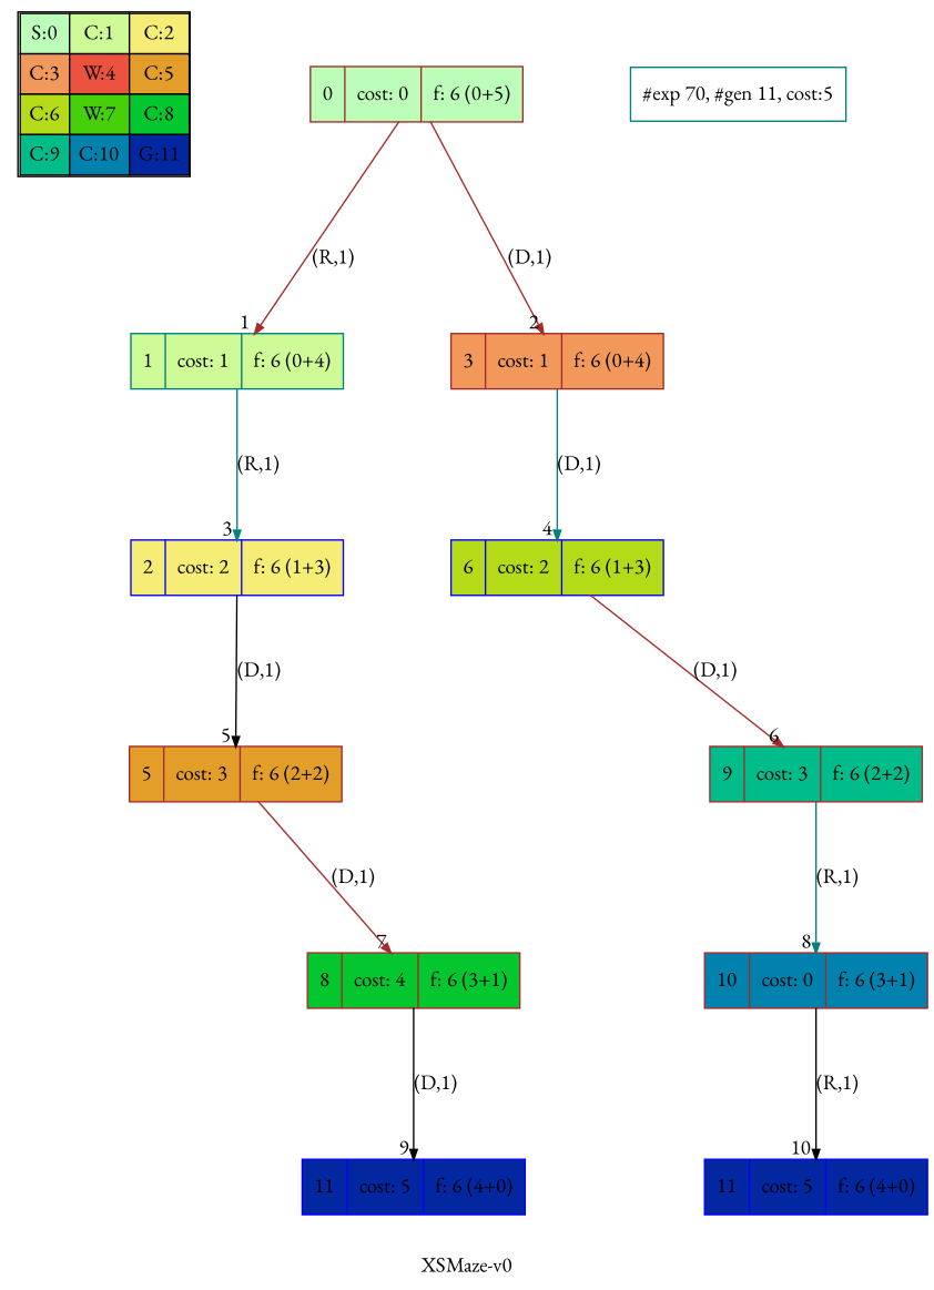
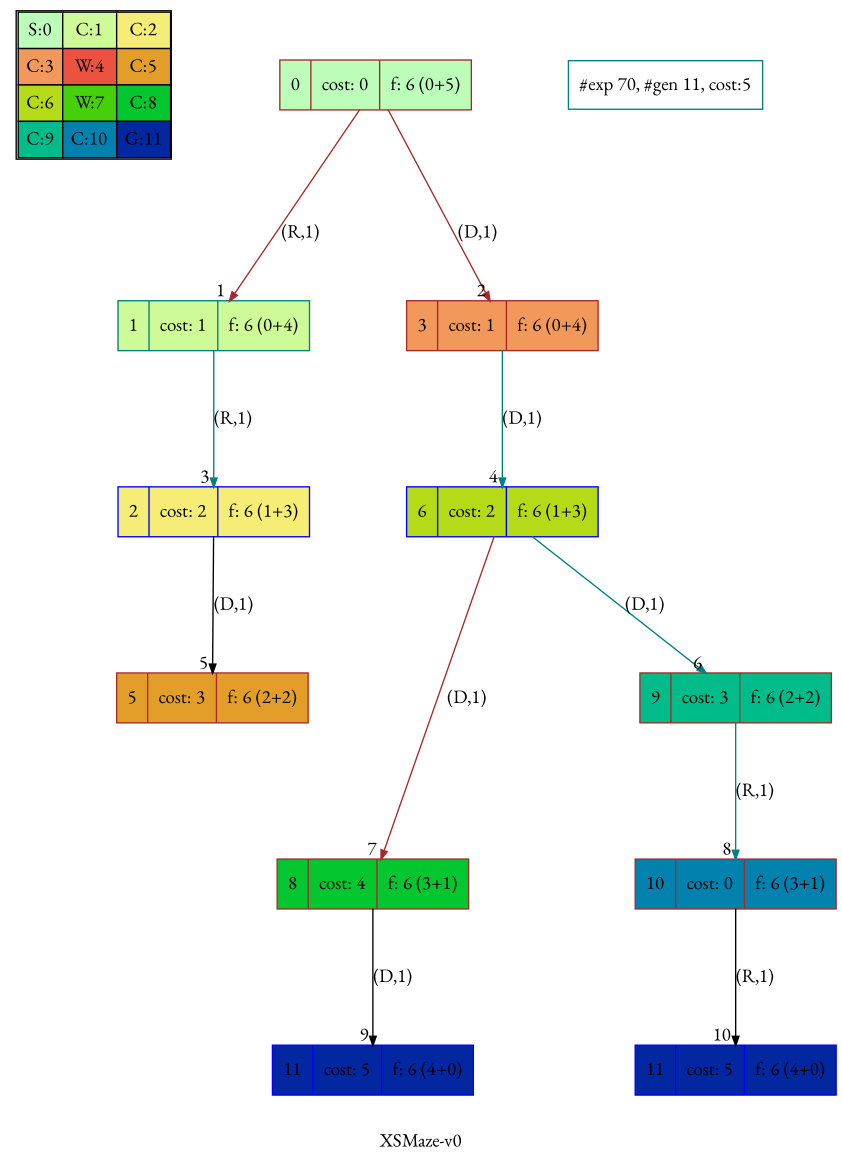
  digraph {
    fontname="EB Garamond"
    label="XSMaze-v0"
    nodesep=1
    ranksep=1.2
    node [fontname="EB Garamond" shape=record color=brown style=filled]
    edge [arrowsize=0.7 color=teal fontname="EB Garamond"]
    n1 [label=<<table border="1" cellpadding="5" cellspacing="0" cellborder="1"><tr><td bgcolor="0.32745098 0.267733   0.99083125 1.        ">S:0</td><td bgcolor="0.24117647 0.39545121 0.97940977 1.        ">C:1</td><td bgcolor="0.15490196 0.51591783 0.96349314 1.        ">C:2</td></tr><tr><td bgcolor="0.06862745 0.62692381 0.94315443 1.        ">C:3</td><td bgcolor="0.01764706 0.72643357 0.91848699 1.        ">W:4</td><td bgcolor="0.10392157 0.81262237 0.88960401 1.        ">C:5</td></tr><tr><td bgcolor="0.19803922 0.88960401 0.8534438  1.        ">C:6</td><td bgcolor="0.28431373 0.94315443 0.81619691 1.        ">W:7</td><td bgcolor="0.37058824 0.97940977 0.77520398 1.        ">C:8</td></tr><tr><td bgcolor="0.45686275 0.99770518 0.73065313 1.        ">C:9</td><td bgcolor="0.54313725 0.99770518 0.68274886 1.        ">C:10</td><td bgcolor="0.62941176 0.97940977 0.63171101 1.        ">G:11</td></tr></table>> shape=plaintext color="" style=""]
    n2 [fillcolor="0.32745098 0.267733   0.99083125 1.        " label="<f0>0 |<f1> cost: 0 |<f2> f: 6 (0+5)"]
    n3 [color=teal fillcolor="0.24117647 0.39545121 0.97940977 1.        " label="<f0>1 |<f1> cost: 1 |<f2> f: 6 (0+4)"]
    n4 [fillcolor="0.06862745 0.62692381 0.94315443 1.        " label="<f0>3 |<f1> cost: 1 |<f2> f: 6 (0+4)"]
    n5 [color=blue fillcolor="0.15490196 0.51591783 0.96349314 1.        " label="<f0>2 |<f1> cost: 2 |<f2> f: 6 (1+3)"]
    n6 [color=blue fillcolor="0.19803922 0.88960401 0.8534438  1.        " label="<f0>6 |<f1> cost: 2 |<f2> f: 6 (1+3)"]
    n7 [fillcolor="0.10392157 0.81262237 0.88960401 1.        " label="<f0>5 |<f1> cost: 3 |<f2> f: 6 (2+2)"]
    n8 [fillcolor="0.45686275 0.99770518 0.73065313 1.        " label="<f0>9 |<f1> cost: 3 |<f2> f: 6 (2+2)"]
    n9 [fillcolor="0.37058824 0.97940977 0.77520398 1.        " label="<f0>8 |<f1> cost: 4 |<f2> f: 6 (3+1)"]
    n10 [fillcolor="0.54313725 0.99770518 0.68274886 1.        " label="<f0>10 |<f1> cost: 0 |<f2> f: 6 (3+1)"]
    n11 [color=blue fillcolor="0.62941176 0.97940977 0.63171101 1.        " label="<f0>11 |<f1> cost: 5 |<f2> f: 6 (4+0)"]
    n12 [color=blue fillcolor="0.62941176 0.97940977 0.63171101 1.        " label="<f0>11 |<f1> cost: 5 |<f2> f: 6 (4+0)"]
    n13 [color=teal label="#exp 70, #gen 11, cost:5" shape=box style=""]
    subgraph sub_1 {
      label=Map
      n1
    }
    n2 -> n3 [color=brown headlabel=" 1 " label="(R,1)"]
    n2 -> n4 [color=brown headlabel=" 2 " label="(D,1)"]
    n3 -> n5 [headlabel=" 3 " label="(R,1)"]
    n4 -> n6 [headlabel=" 4 " label="(D,1)"]
    n5 -> n7 [color=black headlabel=" 5 " label="(D,1)"]
-   n6 -> n8 [color=brown headlabel=" 6 " label="(D,1)"]
-   n7 -> n9 [color=brown headlabel=" 7 " label="(D,1)"]
+   n6 -> n8 [headlabel=" 6 " label="(D,1)"]
+   n6 -> n9 [color=brown headlabel=" 7 " label="(D,1)"]
    n8 -> n10 [headlabel=" 8 " label="(R,1)"]
    n9 -> n11 [color=black headlabel=" 9 " label="(D,1)"]
    n10 -> n12 [color=black headlabel=" 10 " label="(R,1)"]
  }
